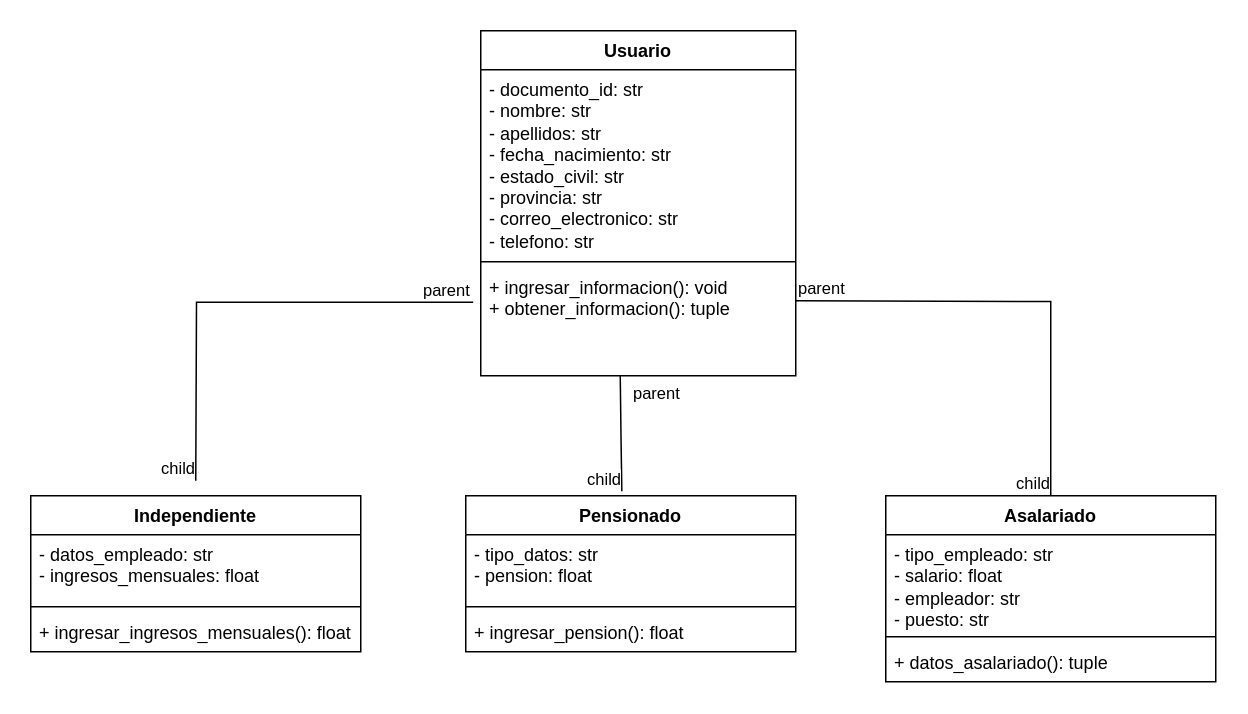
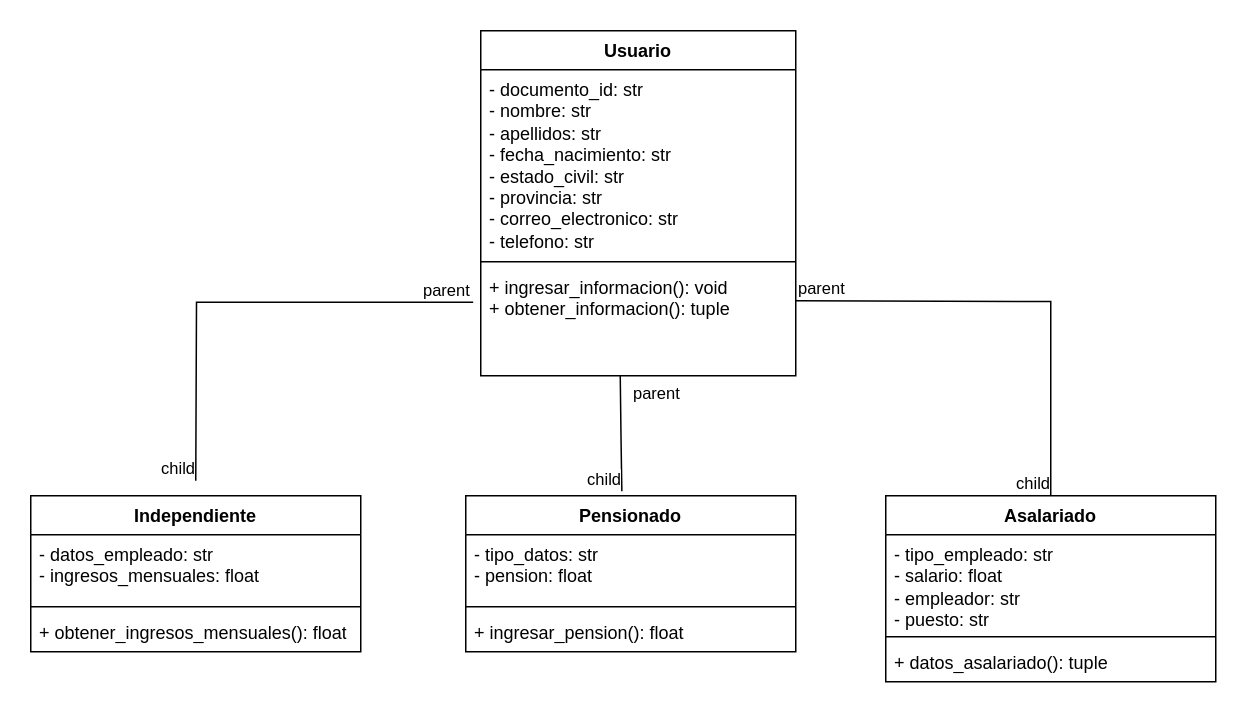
  <mxCell id="0" />
  <mxCell id="1" parent="0" />
  <mxCell id="2" value="Usuario" style="swimlane;fontStyle=1;align=center;verticalAlign=top;childLayout=stackLayout;horizontal=1;startSize=26;horizontalStack=0;resizeParent=1;resizeParentMax=0;resizeLast=0;collapsible=1;marginBottom=0;whiteSpace=wrap;html=1;" vertex="1" parent="1"><mxGeometry x="320" y="20" width="210" height="230" as="geometry" /></mxCell>
  <mxCell id="3" value="&lt;div&gt;- documento_id: str&lt;/div&gt;&lt;div&gt;- nombre: str&lt;/div&gt;&lt;div&gt;- apellidos: str&lt;/div&gt;&lt;div&gt;- fecha_nacimiento: str&lt;/div&gt;&lt;div&gt;- estado_civil: str&lt;/div&gt;&lt;div&gt;- provincia: str&lt;/div&gt;&lt;div&gt;- correo_electronico: str&lt;/div&gt;&lt;div&gt;- telefono: str&lt;/div&gt;" style="text;strokeColor=none;fillColor=none;align=left;verticalAlign=top;spacingLeft=4;spacingRight=4;overflow=hidden;rotatable=0;points=[[0,0.5],[1,0.5]];portConstraint=eastwest;whiteSpace=wrap;html=1;" vertex="1" parent="2"><mxGeometry y="26" width="210" height="124" as="geometry" /></mxCell>
  <mxCell id="4" value="" style="line;strokeWidth=1;fillColor=none;align=left;verticalAlign=middle;spacingTop=-1;spacingLeft=3;spacingRight=3;rotatable=0;labelPosition=right;points=[];portConstraint=eastwest;strokeColor=inherit;" vertex="1" parent="2"><mxGeometry y="150" width="210" height="8" as="geometry" /></mxCell>
  <mxCell id="5" value="&lt;div&gt;+ ingresar_informacion(): void&lt;/div&gt;&lt;div&gt;+ obtener_informacion(): tuple&lt;/div&gt;" style="text;strokeColor=none;fillColor=none;align=left;verticalAlign=top;spacingLeft=4;spacingRight=4;overflow=hidden;rotatable=0;points=[[0,0.5],[1,0.5]];portConstraint=eastwest;whiteSpace=wrap;html=1;" vertex="1" parent="2"><mxGeometry y="158" width="210" height="72" as="geometry" /></mxCell>
  <mxCell id="6" value="Asalariado" style="swimlane;fontStyle=1;align=center;verticalAlign=top;childLayout=stackLayout;horizontal=1;startSize=26;horizontalStack=0;resizeParent=1;resizeParentMax=0;resizeLast=0;collapsible=1;marginBottom=0;whiteSpace=wrap;html=1;" vertex="1" parent="1"><mxGeometry x="590" y="330" width="220" height="124" as="geometry" /></mxCell>
  <mxCell id="7" value="&lt;div&gt;- tipo_empleado: str&lt;/div&gt;&lt;div&gt;- salario: float&lt;/div&gt;&lt;div&gt;- empleador: str&lt;/div&gt;&lt;div&gt;- puesto: str&lt;/div&gt;" style="text;strokeColor=none;fillColor=none;align=left;verticalAlign=top;spacingLeft=4;spacingRight=4;overflow=hidden;rotatable=0;points=[[0,0.5],[1,0.5]];portConstraint=eastwest;whiteSpace=wrap;html=1;" vertex="1" parent="6"><mxGeometry y="26" width="220" height="64" as="geometry" /></mxCell>
  <mxCell id="8" value="" style="line;strokeWidth=1;fillColor=none;align=left;verticalAlign=middle;spacingTop=-1;spacingLeft=3;spacingRight=3;rotatable=0;labelPosition=right;points=[];portConstraint=eastwest;strokeColor=inherit;" vertex="1" parent="6"><mxGeometry y="90" width="220" height="8" as="geometry" /></mxCell>
  <mxCell id="9" value="+ datos_asalariado(): tuple" style="text;strokeColor=none;fillColor=none;align=left;verticalAlign=top;spacingLeft=4;spacingRight=4;overflow=hidden;rotatable=0;points=[[0,0.5],[1,0.5]];portConstraint=eastwest;whiteSpace=wrap;html=1;" vertex="1" parent="6"><mxGeometry y="98" width="220" height="26" as="geometry" /></mxCell>
  <mxCell id="10" value="Independiente" style="swimlane;fontStyle=1;align=center;verticalAlign=top;childLayout=stackLayout;horizontal=1;startSize=26;horizontalStack=0;resizeParent=1;resizeParentMax=0;resizeLast=0;collapsible=1;marginBottom=0;whiteSpace=wrap;html=1;" vertex="1" parent="1"><mxGeometry x="20" y="330" width="220" height="104" as="geometry" /></mxCell>
  <mxCell id="11" value="&lt;div&gt;- datos_empleado: str&lt;/div&gt;&lt;div&gt;- ingresos_mensuales: float&lt;/div&gt;" style="text;strokeColor=none;fillColor=none;align=left;verticalAlign=top;spacingLeft=4;spacingRight=4;overflow=hidden;rotatable=0;points=[[0,0.5],[1,0.5]];portConstraint=eastwest;whiteSpace=wrap;html=1;" vertex="1" parent="10"><mxGeometry y="26" width="220" height="44" as="geometry" /></mxCell>
  <mxCell id="12" value="" style="line;strokeWidth=1;fillColor=none;align=left;verticalAlign=middle;spacingTop=-1;spacingLeft=3;spacingRight=3;rotatable=0;labelPosition=right;points=[];portConstraint=eastwest;strokeColor=inherit;" vertex="1" parent="10"><mxGeometry y="70" width="220" height="8" as="geometry" /></mxCell>
- <mxCell id="13" value="+ ingresar_ingresos_mensuales(): float" style="text;strokeColor=none;fillColor=none;align=left;verticalAlign=top;spacingLeft=4;spacingRight=4;overflow=hidden;rotatable=0;points=[[0,0.5],[1,0.5]];portConstraint=eastwest;whiteSpace=wrap;html=1;" vertex="1" parent="10"><mxGeometry y="78" width="220" height="26" as="geometry" /></mxCell>
+ <mxCell id="13" value="+ obtener_ingresos_mensuales(): float" style="text;strokeColor=none;fillColor=none;align=left;verticalAlign=top;spacingLeft=4;spacingRight=4;overflow=hidden;rotatable=0;points=[[0,0.5],[1,0.5]];portConstraint=eastwest;whiteSpace=wrap;html=1;" vertex="1" parent="10"><mxGeometry y="78" width="220" height="26" as="geometry" /></mxCell>
  <mxCell id="14" value="Pensionado" style="swimlane;fontStyle=1;align=center;verticalAlign=top;childLayout=stackLayout;horizontal=1;startSize=26;horizontalStack=0;resizeParent=1;resizeParentMax=0;resizeLast=0;collapsible=1;marginBottom=0;whiteSpace=wrap;html=1;" vertex="1" parent="1"><mxGeometry x="310" y="330" width="220" height="104" as="geometry" /></mxCell>
  <mxCell id="15" value="&lt;div&gt;- tipo_datos: str&lt;/div&gt;&lt;div&gt;- pension: float&lt;/div&gt;" style="text;strokeColor=none;fillColor=none;align=left;verticalAlign=top;spacingLeft=4;spacingRight=4;overflow=hidden;rotatable=0;points=[[0,0.5],[1,0.5]];portConstraint=eastwest;whiteSpace=wrap;html=1;" vertex="1" parent="14"><mxGeometry y="26" width="220" height="44" as="geometry" /></mxCell>
  <mxCell id="16" value="" style="line;strokeWidth=1;fillColor=none;align=left;verticalAlign=middle;spacingTop=-1;spacingLeft=3;spacingRight=3;rotatable=0;labelPosition=right;points=[];portConstraint=eastwest;strokeColor=inherit;" vertex="1" parent="14"><mxGeometry y="70" width="220" height="8" as="geometry" /></mxCell>
  <mxCell id="17" value="+ ingresar_pension(): float" style="text;strokeColor=none;fillColor=none;align=left;verticalAlign=top;spacingLeft=4;spacingRight=4;overflow=hidden;rotatable=0;points=[[0,0.5],[1,0.5]];portConstraint=eastwest;whiteSpace=wrap;html=1;" vertex="1" parent="14"><mxGeometry y="78" width="220" height="26" as="geometry" /></mxCell>
  <mxCell id="18" value="" style="endArrow=none;html=1;edgeStyle=orthogonalEdgeStyle;rounded=0;entryX=0.473;entryY=-0.029;entryDx=0;entryDy=0;entryPerimeter=0;" edge="1" parent="1" target="14"><mxGeometry relative="1" as="geometry"><mxPoint x="413" y="250" as="sourcePoint" /><mxPoint x="413" y="310" as="targetPoint" /></mxGeometry></mxCell>
  <mxCell id="19" value="parent" style="edgeLabel;resizable=0;html=1;align=left;verticalAlign=bottom;" connectable="0" vertex="1" parent="18"><mxGeometry x="-1" relative="1" as="geometry"><mxPoint x="7" y="20" as="offset" /></mxGeometry></mxCell>
  <mxCell id="20" value="child" style="edgeLabel;resizable=0;html=1;align=right;verticalAlign=bottom;" connectable="0" vertex="1" parent="18"><mxGeometry x="1" relative="1" as="geometry" /></mxCell>
  <mxCell id="21" value="" style="endArrow=none;html=1;edgeStyle=orthogonalEdgeStyle;rounded=0;entryX=0.5;entryY=0;entryDx=0;entryDy=0;exitX=1;exitY=0.742;exitDx=0;exitDy=0;exitPerimeter=0;" edge="1" parent="1" target="6"><mxGeometry relative="1" as="geometry"><mxPoint x="530" y="200.008" as="sourcePoint" /><mxPoint x="701" y="392" as="targetPoint" /></mxGeometry></mxCell>
  <mxCell id="22" value="parent" style="edgeLabel;resizable=0;html=1;align=left;verticalAlign=bottom;" connectable="0" vertex="1" parent="21"><mxGeometry x="-1" relative="1" as="geometry" /></mxCell>
  <mxCell id="23" value="child" style="edgeLabel;resizable=0;html=1;align=right;verticalAlign=bottom;" connectable="0" vertex="1" parent="21"><mxGeometry x="1" relative="1" as="geometry" /></mxCell>
  <mxCell id="24" value="" style="endArrow=none;html=1;edgeStyle=orthogonalEdgeStyle;rounded=0;exitX=-0.024;exitY=0.319;exitDx=0;exitDy=0;exitPerimeter=0;" edge="1" parent="1" source="5"><mxGeometry relative="1" as="geometry"><mxPoint x="360" y="570" as="sourcePoint" /><mxPoint x="130" y="320" as="targetPoint" /></mxGeometry></mxCell>
  <mxCell id="25" value="parent" style="edgeLabel;resizable=0;html=1;align=left;verticalAlign=bottom;" connectable="0" vertex="1" parent="24"><mxGeometry x="-1" relative="1" as="geometry"><mxPoint x="-35" as="offset" /></mxGeometry></mxCell>
  <mxCell id="26" value="child" style="edgeLabel;resizable=0;html=1;align=right;verticalAlign=bottom;" connectable="0" vertex="1" parent="24"><mxGeometry x="1" relative="1" as="geometry" /></mxCell>
